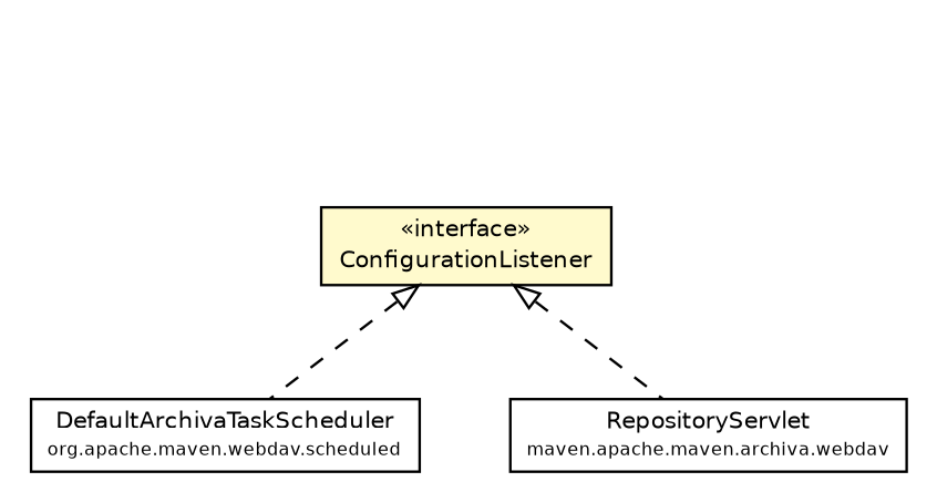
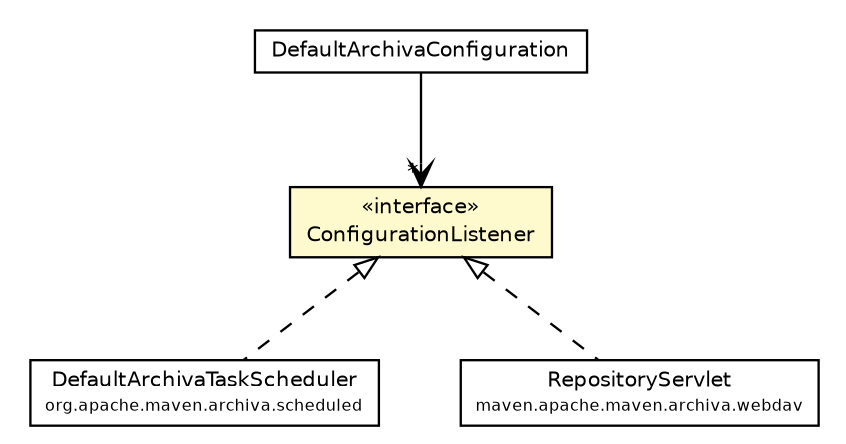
  digraph {
    node [fontcolor=black fontname=Helvetica fontsize=9.0 shape=plaintext]
    edge [fontname=Helvetica fontsize=10 headport=p labelfontname=Helvetica labelfontsize=10 tailport=p arrowtail=empty dir=back style=dashed]
+   n1 [label=<<table border="0" cellborder="1" cellspacing="0" cellpadding="2" port="p" href="./DefaultArchivaConfiguration.html"> 		<tr><td><table border="0" cellspacing="0" cellpadding="1"> 			<tr><td> DefaultArchivaConfiguration </td></tr> 		</table></td></tr> 		</table>>]
    n2 [label=<<table border="0" cellborder="1" cellspacing="0" cellpadding="2" port="p" bgcolor="lemonChiffon" href="./ConfigurationListener.html"> 		<tr><td><table border="0" cellspacing="0" cellpadding="1"> 			<tr><td> &laquo;interface&raquo; </td></tr> 			<tr><td> ConfigurationListener </td></tr> 		</table></td></tr> 		</table>>]
-   n3 [label=<<table border="0" cellborder="1" cellspacing="0" cellpadding="2" port="p" href="../scheduled/DefaultArchivaTaskScheduler.html"> 		<tr><td><table border="0" cellspacing="0" cellpadding="1"> 			<tr><td> DefaultArchivaTaskScheduler </td></tr> 			<tr><td><font point-size="7.0"> org.apache.maven.webdav.scheduled </font></td></tr> 		</table></td></tr> 		</table>>]
+   n3 [label=<<table border="0" cellborder="1" cellspacing="0" cellpadding="2" port="p" href="../scheduled/DefaultArchivaTaskScheduler.html"> 		<tr><td><table border="0" cellspacing="0" cellpadding="1"> 			<tr><td> DefaultArchivaTaskScheduler </td></tr> 			<tr><td><font point-size="7.0"> org.apache.maven.archiva.scheduled </font></td></tr> 		</table></td></tr> 		</table>>]
    n4 [label=<<table border="0" cellborder="1" cellspacing="0" cellpadding="2" port="p" href="../webdav/RepositoryServlet.html"> 		<tr><td><table border="0" cellspacing="0" cellpadding="1"> 			<tr><td> RepositoryServlet </td></tr> 			<tr><td><font point-size="7.0"> maven.apache.maven.archiva.webdav </font></td></tr> 		</table></td></tr> 		</table>>]
+   n1 -> n2 [arrowhead=open color=black fontcolor=black fontsize=10.0 headlabel="*" arrowtail="" dir="" style=""]
    n2 -> n3
    n2 -> n4
  }
